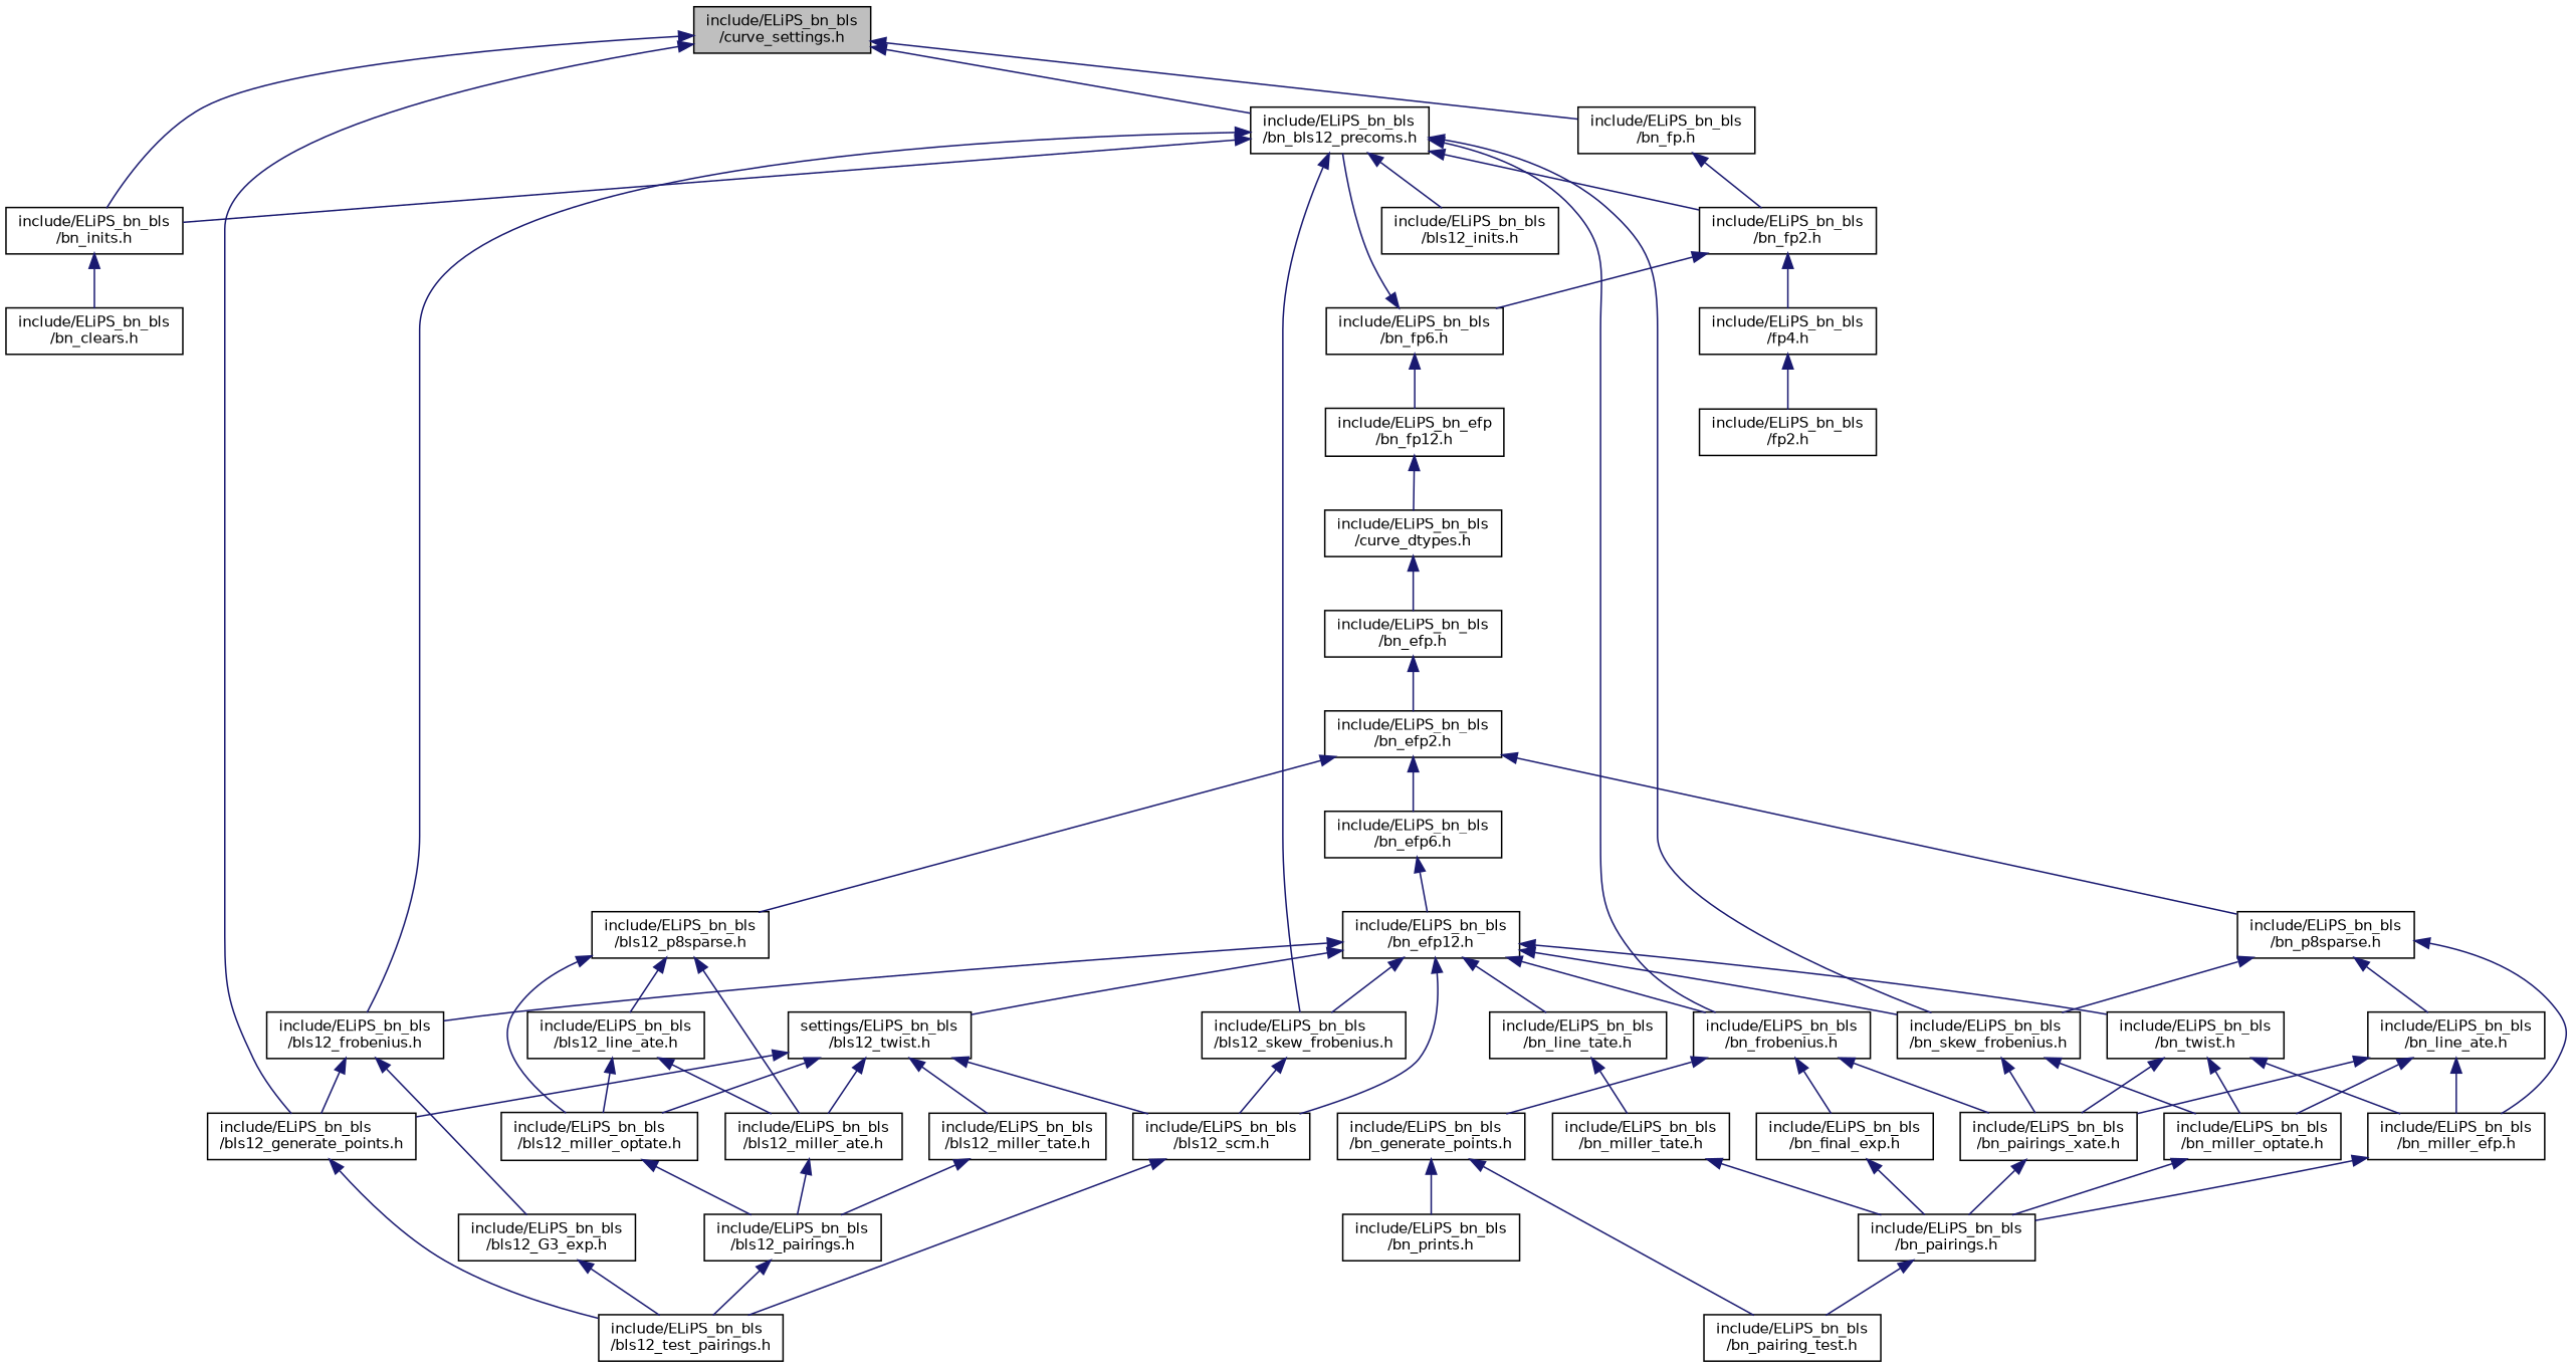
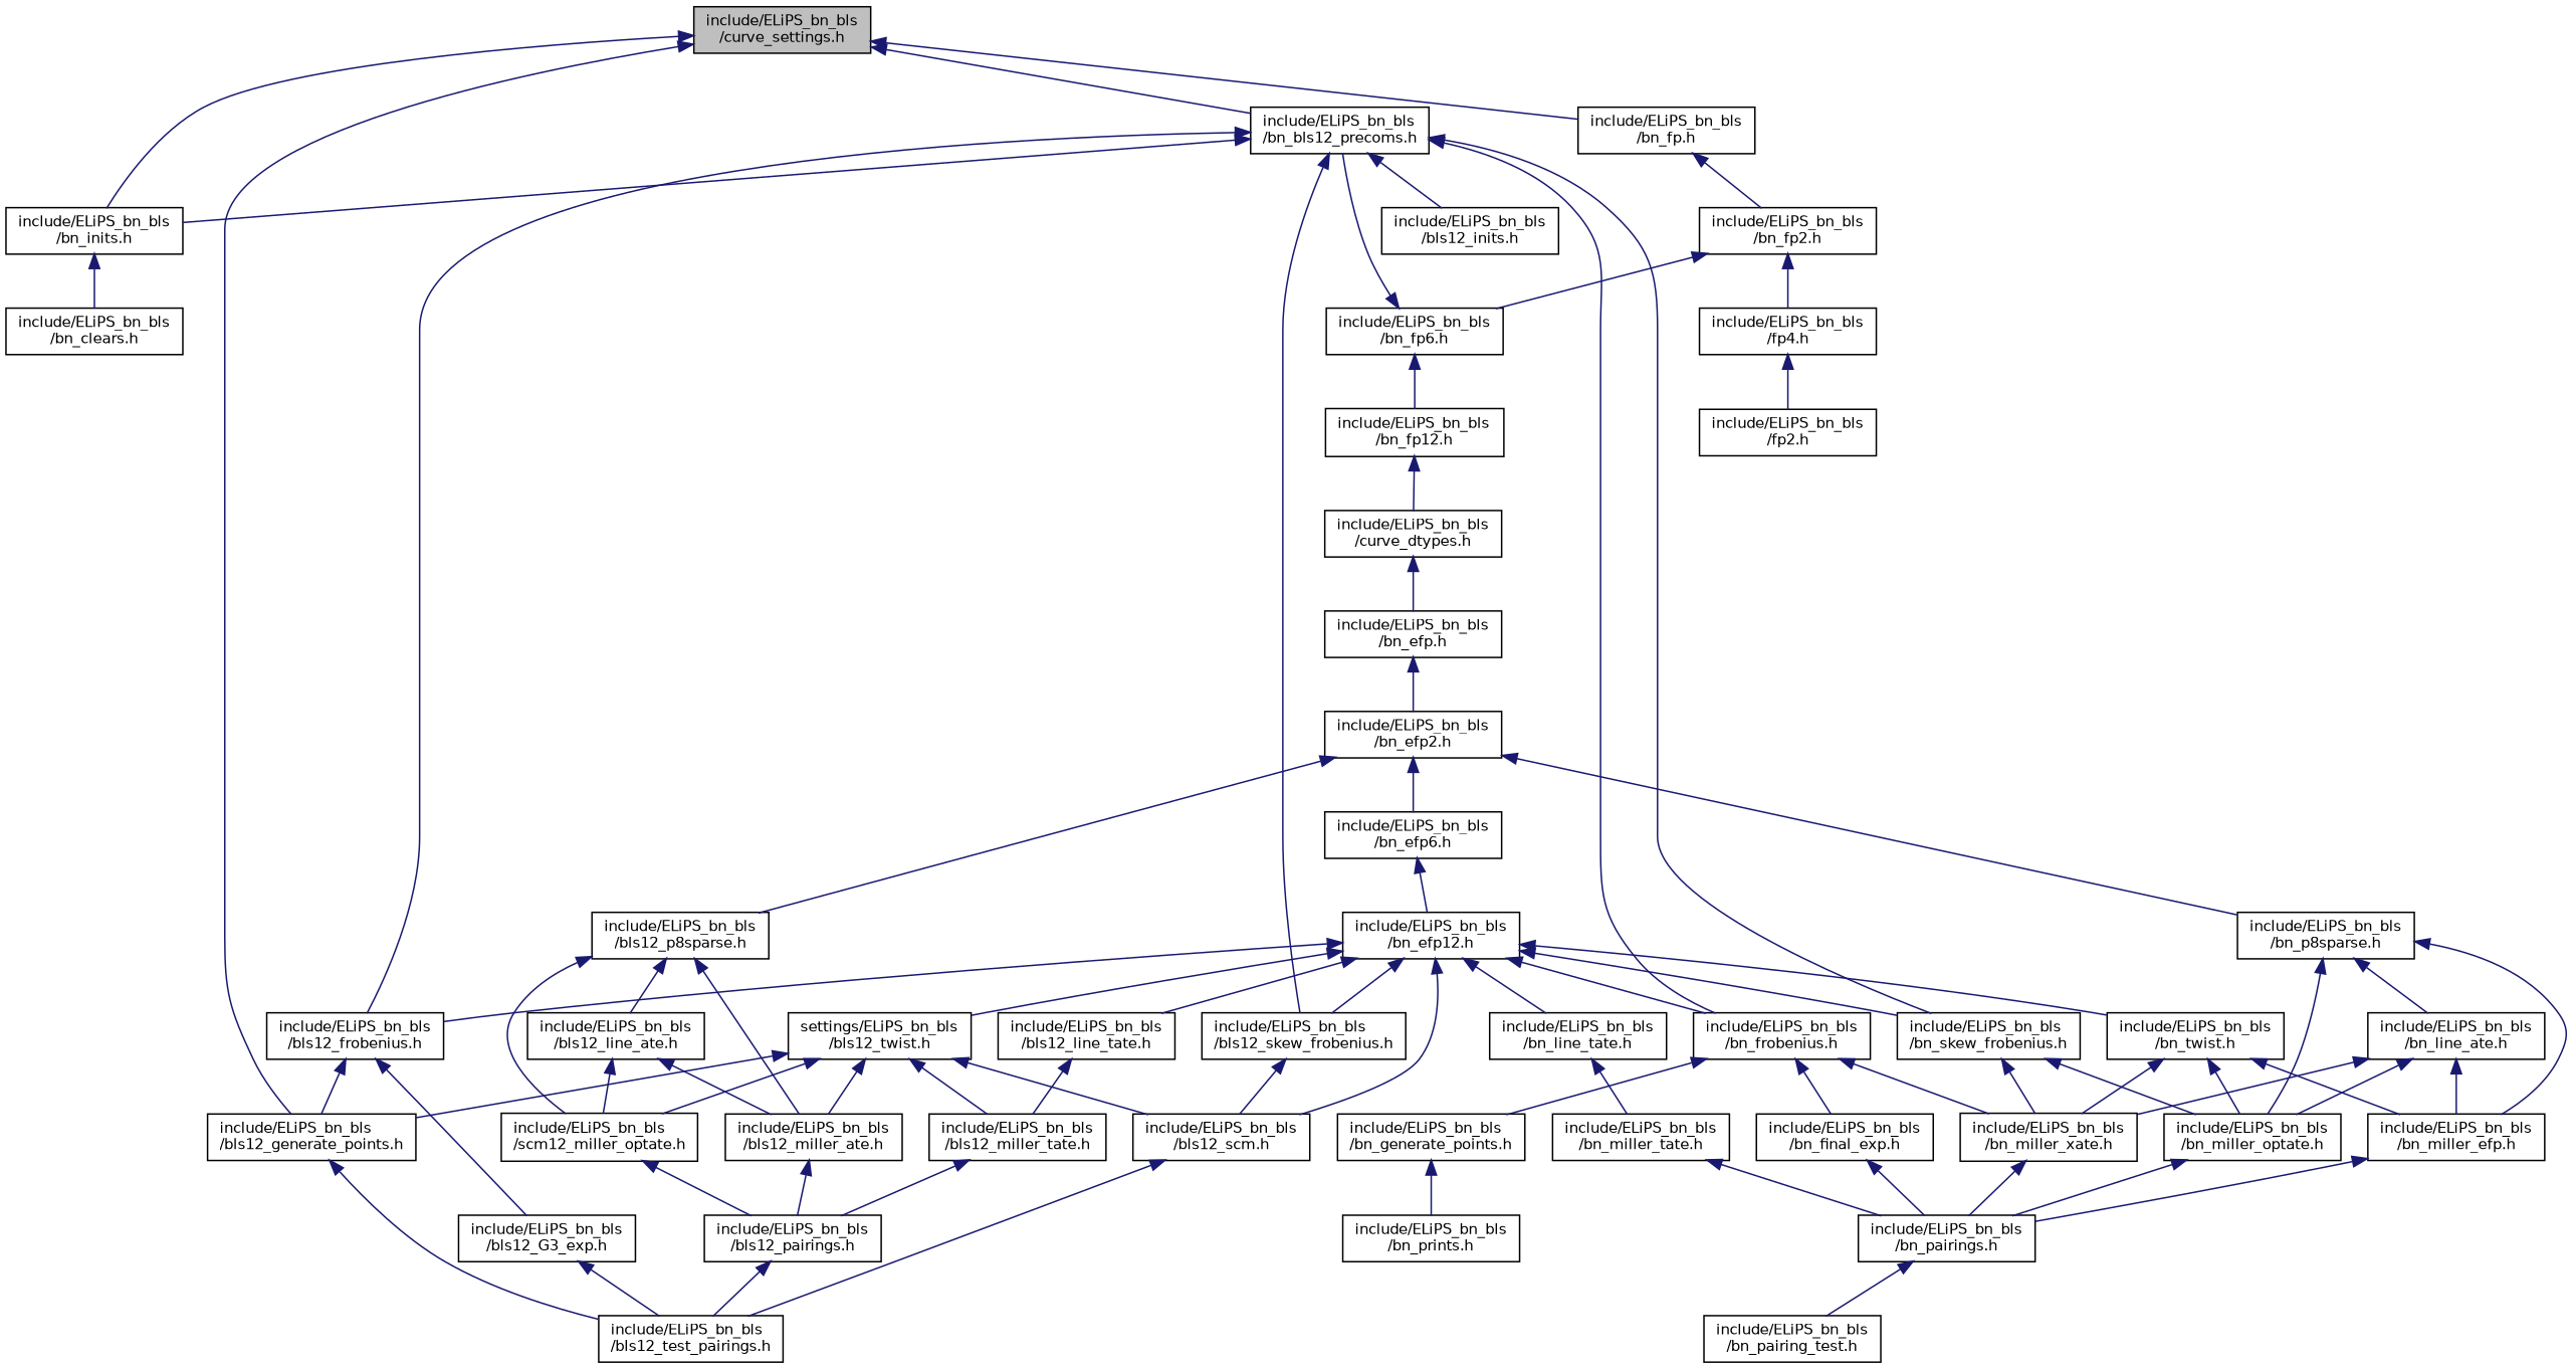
  digraph {
    node [color=black fillcolor=white fontname=Helvetica fontsize=10 shape=record style=filled]
    edge [color=midnightblue dir=back fontname=Helvetica fontsize=10 labelfontname=Helvetica labelfontsize=10 style=solid]
    n1 [fillcolor=grey75 fontcolor=black height=0.2 label="include/ELiPS_bn_bls\l/curve_settings.h" width=0.4]
    n2 [height=0.2 label="include/ELiPS_bn_bls\l/bls12_generate_points.h" width=0.4]
    n3 [height=0.2 label="include/ELiPS_bn_bls\l/bn_bls12_precoms.h" width=0.4]
    n4 [height=0.2 label="include/ELiPS_bn_bls\l/bn_inits.h" width=0.4]
    n5 [height=0.2 label="include/ELiPS_bn_bls\l/bn_fp.h" width=0.4]
    n6 [height=0.2 label="include/ELiPS_bn_bls\l/bls12_test_pairings.h" width=0.4]
    n7 [height=0.2 label="include/ELiPS_bn_bls\l/bls12_frobenius.h" width=0.4]
    n8 [height=0.2 label="include/ELiPS_bn_bls\l/bls12_inits.h" width=0.4]
    n9 [height=0.2 label="include/ELiPS_bn_bls\l/bls12_skew_frobenius.h" width=0.4]
    n10 [height=0.2 label="include/ELiPS_bn_bls\l/bn_fp2.h" width=0.4]
    n11 [height=0.2 label="include/ELiPS_bn_bls\l/bn_frobenius.h" width=0.4]
    n12 [height=0.2 label="include/ELiPS_bn_bls\l/bn_skew_frobenius.h" width=0.4]
    n13 [height=0.2 label="include/ELiPS_bn_bls\l/bn_clears.h" width=0.4]
    n14 [height=0.2 label="include/ELiPS_bn_bls\l/bls12_G3_exp.h" width=0.4]
    n15 [height=0.2 label="include/ELiPS_bn_bls\l/bls12_scm.h" width=0.4]
    n16 [height=0.2 label="include/ELiPS_bn_bls\l/bn_fp6.h" width=0.4]
    n17 [height=0.2 label="include/ELiPS_bn_bls\l/fp4.h" width=0.4]
    n18 [height=0.2 label="include/ELiPS_bn_bls\l/bn_final_exp.h" width=0.4]
    n19 [height=0.2 label="include/ELiPS_bn_bls\l/bn_generate_points.h" width=0.4]
-   n20 [height=0.2 label="include/ELiPS_bn_bls\l/bn_pairings_xate.h" width=0.4]
+   n20 [height=0.2 label="include/ELiPS_bn_bls\l/bn_miller_xate.h" width=0.4]
    n21 [height=0.2 label="include/ELiPS_bn_bls\l/bn_miller_optate.h" width=0.4]
    n22 [height=0.2 label="include/ELiPS_bn_bls\l/bls12_pairings.h" width=0.4]
-   n23 [height=0.2 label="include/ELiPS_bn_efp\l/bn_fp12.h" width=0.4]
+   n23 [height=0.2 label="include/ELiPS_bn_bls\l/bn_fp12.h" width=0.4]
    n24 [height=0.2 label="include/ELiPS_bn_bls\l/fp2.h" width=0.4]
    n25 [height=0.2 label="include/ELiPS_bn_bls\l/curve_dtypes.h" width=0.4]
    n26 [height=0.2 label="include/ELiPS_bn_bls\l/bn_efp.h" width=0.4]
    n27 [height=0.2 label="include/ELiPS_bn_bls\l/bn_efp2.h" width=0.4]
    n28 [height=0.2 label="include/ELiPS_bn_bls\l/bls12_p8sparse.h" width=0.4]
    n29 [height=0.2 label="include/ELiPS_bn_bls\l/bn_efp6.h" width=0.4]
    n30 [height=0.2 label="include/ELiPS_bn_bls\l/bn_p8sparse.h" width=0.4]
    n31 [height=0.2 label="include/ELiPS_bn_bls\l/bls12_line_ate.h" width=0.4]
    n32 [height=0.2 label="include/ELiPS_bn_bls\l/bls12_miller_ate.h" width=0.4]
-   n33 [height=0.2 label="include/ELiPS_bn_bls\l/bls12_miller_optate.h" width=0.4]
+   n33 [height=0.2 label="include/ELiPS_bn_bls\l/scm12_miller_optate.h" width=0.4]
    n34 [height=0.2 label="include/ELiPS_bn_bls\l/bn_efp12.h" width=0.4]
    n35 [height=0.2 label="include/ELiPS_bn_bls\l/bn_miller_efp.h" width=0.4]
    n36 [height=0.2 label="include/ELiPS_bn_bls\l/bn_line_ate.h" width=0.4]
+   n37 [height=0.2 label="include/ELiPS_bn_bls\l/bls12_line_tate.h" width=0.4]
    n38 [height=0.2 label="settings/ELiPS_bn_bls\l/bls12_twist.h" width=0.4]
    n39 [height=0.2 label="include/ELiPS_bn_bls\l/bn_line_tate.h" width=0.4]
    n40 [height=0.2 label="include/ELiPS_bn_bls\l/bn_twist.h" width=0.4]
    n41 [height=0.2 label="include/ELiPS_bn_bls\l/bls12_miller_tate.h" width=0.4]
    n42 [height=0.2 label="include/ELiPS_bn_bls\l/bn_miller_tate.h" width=0.4]
    n43 [height=0.2 label="include/ELiPS_bn_bls\l/bn_pairings.h" width=0.4]
    n44 [height=0.2 label="include/ELiPS_bn_bls\l/bn_pairing_test.h" width=0.4]
    n45 [height=0.2 label="include/ELiPS_bn_bls\l/bn_prints.h" width=0.4]
    n1 -> n2
    n1 -> n3
    n1 -> n4
    n1 -> n5
    n2 -> n6
    n3 -> n4
    n3 -> n7
    n3 -> n8
    n3 -> n9
-   n3 -> n10
    n3 -> n11
    n3 -> n12
    n4 -> n13
    n5 -> n10
    n7 -> n2
    n7 -> n14
    n9 -> n15
    n10 -> n16
    n10 -> n17
    n11 -> n18
    n11 -> n19
    n11 -> n20
    n12 -> n20
    n12 -> n21
    n14 -> n6
    n15 -> n6
    n16 -> n3
    n16 -> n23
    n17 -> n24
    n18 -> n43
-   n19 -> n44
    n19 -> n45
    n20 -> n43
    n21 -> n43
    n22 -> n6
    n23 -> n25
    n25 -> n26
    n26 -> n27
    n27 -> n28
    n27 -> n29
    n27 -> n30
    n28 -> n31
    n28 -> n32
    n28 -> n33
    n29 -> n34
-   n30 -> n12
+   n30 -> n21
    n30 -> n35
    n30 -> n36
    n31 -> n32
    n31 -> n33
    n32 -> n22
    n33 -> n22
    n34 -> n7
    n34 -> n9
    n34 -> n11
    n34 -> n12
    n34 -> n15
+   n34 -> n37
    n34 -> n38
    n34 -> n39
    n34 -> n40
    n35 -> n43
    n36 -> n20
    n36 -> n21
    n36 -> n35
+   n37 -> n41
    n38 -> n2
    n38 -> n15
    n38 -> n32
    n38 -> n33
    n38 -> n41
    n39 -> n42
    n40 -> n20
    n40 -> n21
    n40 -> n35
    n41 -> n22
    n42 -> n43
    n43 -> n44
  }
